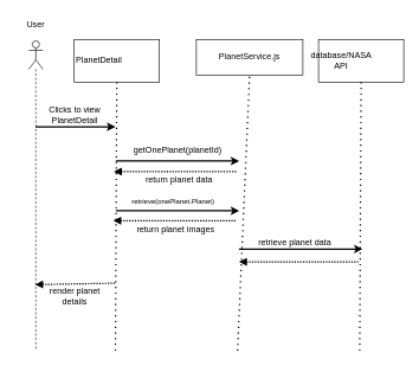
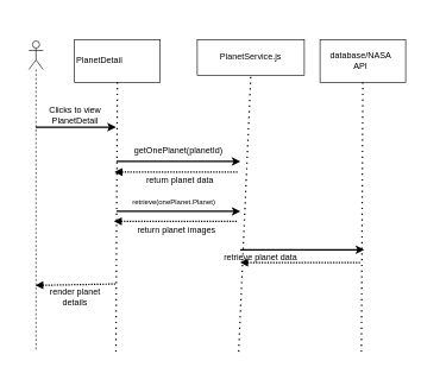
  <mxCell id="0" />
  <mxCell id="1" parent="0" />
  <mxCell id="2" value="" style="shape=umlLifeline;participant=umlActor;perimeter=lifelinePerimeter;whiteSpace=wrap;html=1;container=1;collapsible=0;recursiveResize=0;verticalAlign=top;spacingTop=36;outlineConnect=0;strokeColor=#000000;" vertex="1" parent="1"><mxGeometry x="40" y="57" width="20" height="433" as="geometry" /></mxCell>
  <mxCell id="3" value="" style="rounded=0;whiteSpace=wrap;html=1;fillColor=none;strokeColor=#000000;" vertex="1" parent="1"><mxGeometry x="104" y="55" width="120" height="60" as="geometry" /></mxCell>
  <mxCell id="4" value="" style="endArrow=none;dashed=1;html=1;dashPattern=1 3;strokeWidth=2;entryX=0.5;entryY=1;entryDx=0;entryDy=0;strokeColor=#000000;" edge="1" parent="1" target="3"><mxGeometry width="50" height="50" relative="1" as="geometry"><mxPoint x="162" y="493" as="sourcePoint" /><mxPoint x="182" y="250" as="targetPoint" /></mxGeometry></mxCell>
  <mxCell id="5" value="&lt;font color=&quot;#050505&quot;&gt;PlanetService.js&lt;/font&gt;" style="rounded=0;whiteSpace=wrap;html=1;fillColor=none;strokeColor=#000000;" vertex="1" parent="1"><mxGeometry x="276" y="55" width="150" height="50" as="geometry" /></mxCell>
  <mxCell id="6" value="" style="endArrow=none;dashed=1;html=1;dashPattern=1 3;strokeWidth=2;entryX=0.5;entryY=1;entryDx=0;entryDy=0;strokeColor=#000000;" edge="1" parent="1" target="5"><mxGeometry width="50" height="50" relative="1" as="geometry"><mxPoint x="334" y="493" as="sourcePoint" /><mxPoint x="354" y="250" as="targetPoint" /></mxGeometry></mxCell>
  <mxCell id="7" value="" style="rounded=0;whiteSpace=wrap;html=1;fillColor=none;strokeColor=#000000;" vertex="1" parent="1"><mxGeometry x="448" y="55" width="120" height="60" as="geometry" /></mxCell>
  <mxCell id="8" value="" style="endArrow=none;dashed=1;html=1;dashPattern=1 3;strokeWidth=2;entryX=0.5;entryY=1;entryDx=0;entryDy=0;strokeColor=#000000;" edge="1" parent="1" target="7"><mxGeometry width="50" height="50" relative="1" as="geometry"><mxPoint x="506" y="493" as="sourcePoint" /><mxPoint x="526" y="250" as="targetPoint" /></mxGeometry></mxCell>
- <mxCell id="9" value="User" style="text;html=1;strokeColor=none;fillColor=none;align=center;verticalAlign=middle;whiteSpace=wrap;rounded=0;labelBackgroundColor=none;fontColor=none;" vertex="1" parent="1"><mxGeometry x="20" y="20" width="60" height="30" as="geometry" /></mxCell>
- <mxCell id="10" value="database/NASA API" style="text;html=1;strokeColor=none;fillColor=none;align=center;verticalAlign=middle;whiteSpace=wrap;rounded=0;labelBackgroundColor=none;fontColor=none;" vertex="1" parent="1"><mxGeometry x="450" y="70" width="60" height="30" as="geometry" /></mxCell>
+ <mxCell id="10" value="database/NASA API" style="text;html=1;strokeColor=none;fillColor=none;align=center;verticalAlign=middle;whiteSpace=wrap;rounded=0;labelBackgroundColor=none;fontColor=none;" vertex="1" parent="1"><mxGeometry x="475" y="70" width="60" height="30" as="geometry" /></mxCell>
  <mxCell id="11" value="Clicks to view PlanetDetail" style="text;html=1;strokeColor=none;fillColor=none;align=center;verticalAlign=middle;whiteSpace=wrap;rounded=0;labelBackgroundColor=none;fontColor=none;" vertex="1" parent="1"><mxGeometry x="53" y="146" width="104" height="30" as="geometry" /></mxCell>
  <mxCell id="12" value="" style="endArrow=classic;html=1;strokeWidth=2;strokeColor=#000000;fontColor=none;endFill=1;" edge="1" parent="1" source="2"><mxGeometry width="50" height="50" relative="1" as="geometry"><mxPoint x="317" y="309" as="sourcePoint" /><mxPoint x="162" y="178" as="targetPoint" /></mxGeometry></mxCell>
  <mxCell id="13" value="PlanetDetail" style="text;html=1;strokeColor=none;fillColor=none;align=center;verticalAlign=middle;whiteSpace=wrap;rounded=0;labelBackgroundColor=none;fontColor=none;" vertex="1" parent="1"><mxGeometry x="109" y="70" width="60" height="30" as="geometry" /></mxCell>
  <mxCell id="14" value="getOnePlanet(planetId)" style="text;html=1;strokeColor=none;fillColor=none;align=center;verticalAlign=middle;whiteSpace=wrap;rounded=0;labelBackgroundColor=none;fontColor=none;" vertex="1" parent="1"><mxGeometry x="197.5" y="196" width="104" height="30" as="geometry" /></mxCell>
  <mxCell id="15" value="" style="endArrow=classic;html=1;strokeWidth=2;strokeColor=#000000;fontColor=none;endFill=1;" edge="1" parent="1"><mxGeometry width="50" height="50" relative="1" as="geometry"><mxPoint x="162.63" y="226" as="sourcePoint" /><mxPoint x="336.38" y="226" as="targetPoint" /></mxGeometry></mxCell>
  <mxCell id="16" value="" style="endArrow=classic;html=1;strokeWidth=2;strokeColor=#000000;fontColor=none;endFill=1;" edge="1" parent="1"><mxGeometry width="50" height="50" relative="1" as="geometry"><mxPoint x="336" y="350" as="sourcePoint" /><mxPoint x="510" y="350" as="targetPoint" /></mxGeometry></mxCell>
  <mxCell id="17" value="retrieve(onePlanet.Planet)" style="text;html=1;strokeColor=none;fillColor=none;align=center;verticalAlign=middle;whiteSpace=wrap;rounded=0;labelBackgroundColor=none;fontColor=none;fontSize=10;" vertex="1" parent="1"><mxGeometry x="176" y="259" width="135" height="48" as="geometry" /></mxCell>
  <mxCell id="18" value="" style="endArrow=none;html=1;strokeWidth=2;strokeColor=#000000;fontColor=none;endFill=0;startArrow=block;startFill=1;dashed=1;dashPattern=1 1;" edge="1" parent="1"><mxGeometry width="50" height="50" relative="1" as="geometry"><mxPoint x="336" y="368" as="sourcePoint" /><mxPoint x="504" y="368" as="targetPoint" /></mxGeometry></mxCell>
  <mxCell id="19" value="" style="endArrow=none;html=1;strokeWidth=2;strokeColor=#000000;fontColor=none;endFill=0;startArrow=block;startFill=1;dashed=1;dashPattern=1 1;" edge="1" parent="1"><mxGeometry width="50" height="50" relative="1" as="geometry"><mxPoint x="160" y="241" as="sourcePoint" /><mxPoint x="333.75" y="241" as="targetPoint" /></mxGeometry></mxCell>
  <mxCell id="20" value="return planet data" style="text;html=1;strokeColor=none;fillColor=none;align=center;verticalAlign=middle;whiteSpace=wrap;rounded=0;labelBackgroundColor=none;fontColor=none;" vertex="1" parent="1"><mxGeometry x="190" y="237" width="124" height="29" as="geometry" /></mxCell>
  <mxCell id="21" value="" style="endArrow=none;html=1;strokeWidth=2;strokeColor=#000000;fontColor=none;endFill=0;startArrow=block;startFill=1;dashed=1;dashPattern=1 1;" edge="1" parent="1"><mxGeometry width="50" height="50" relative="1" as="geometry"><mxPoint x="49" y="400" as="sourcePoint" /><mxPoint x="161" y="398" as="targetPoint" /></mxGeometry></mxCell>
  <mxCell id="22" value="render planet details" style="text;html=1;strokeColor=none;fillColor=none;align=center;verticalAlign=middle;whiteSpace=wrap;rounded=0;labelBackgroundColor=none;fontColor=none;" vertex="1" parent="1"><mxGeometry x="63" y="402" width="84" height="29" as="geometry" /></mxCell>
- <mxCell id="23" value="retrieve planet data" style="text;html=1;strokeColor=none;fillColor=none;align=center;verticalAlign=middle;whiteSpace=wrap;rounded=0;labelBackgroundColor=none;fontColor=none;dashed=1;" vertex="1" parent="1"><mxGeometry x="353" y="326" width="124" height="30" as="geometry" /></mxCell>
+ <mxCell id="23" value="retrieve planet data" style="text;html=1;strokeColor=none;fillColor=none;align=center;verticalAlign=middle;whiteSpace=wrap;rounded=0;labelBackgroundColor=none;fontColor=none;dashed=1;" vertex="1" parent="1"><mxGeometry x="303" y="346" width="124" height="30" as="geometry" /></mxCell>
  <mxCell id="24" value="" style="endArrow=classic;html=1;strokeWidth=2;strokeColor=#000000;fontColor=none;endFill=1;" edge="1" parent="1"><mxGeometry width="50" height="50" relative="1" as="geometry"><mxPoint x="162.63" y="296" as="sourcePoint" /><mxPoint x="336.38" y="296" as="targetPoint" /></mxGeometry></mxCell>
  <mxCell id="25" value="" style="endArrow=none;html=1;strokeWidth=2;strokeColor=#000000;fontColor=none;endFill=0;startArrow=block;startFill=1;dashed=1;dashPattern=1 1;" edge="1" parent="1"><mxGeometry width="50" height="50" relative="1" as="geometry"><mxPoint x="159" y="310" as="sourcePoint" /><mxPoint x="332.75" y="310" as="targetPoint" /></mxGeometry></mxCell>
  <mxCell id="26" value="return planet images" style="text;html=1;strokeColor=none;fillColor=none;align=center;verticalAlign=middle;whiteSpace=wrap;rounded=0;labelBackgroundColor=none;fontColor=none;" vertex="1" parent="1"><mxGeometry x="185" y="307" width="124" height="29" as="geometry" /></mxCell>
